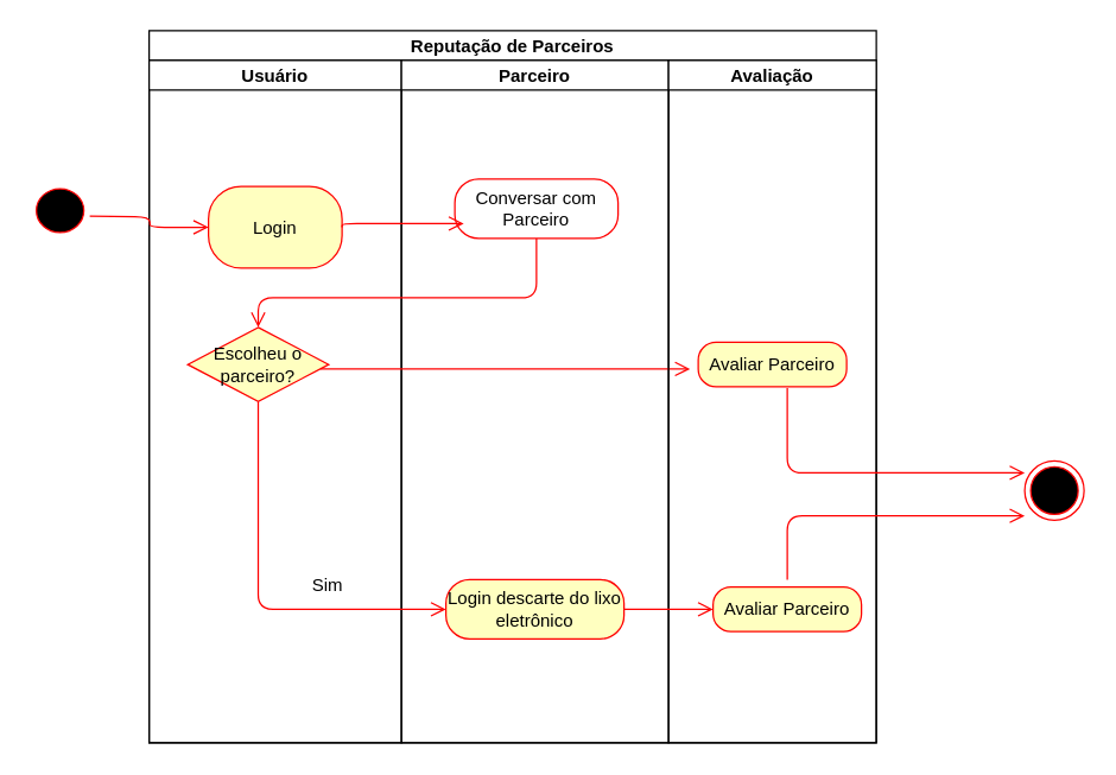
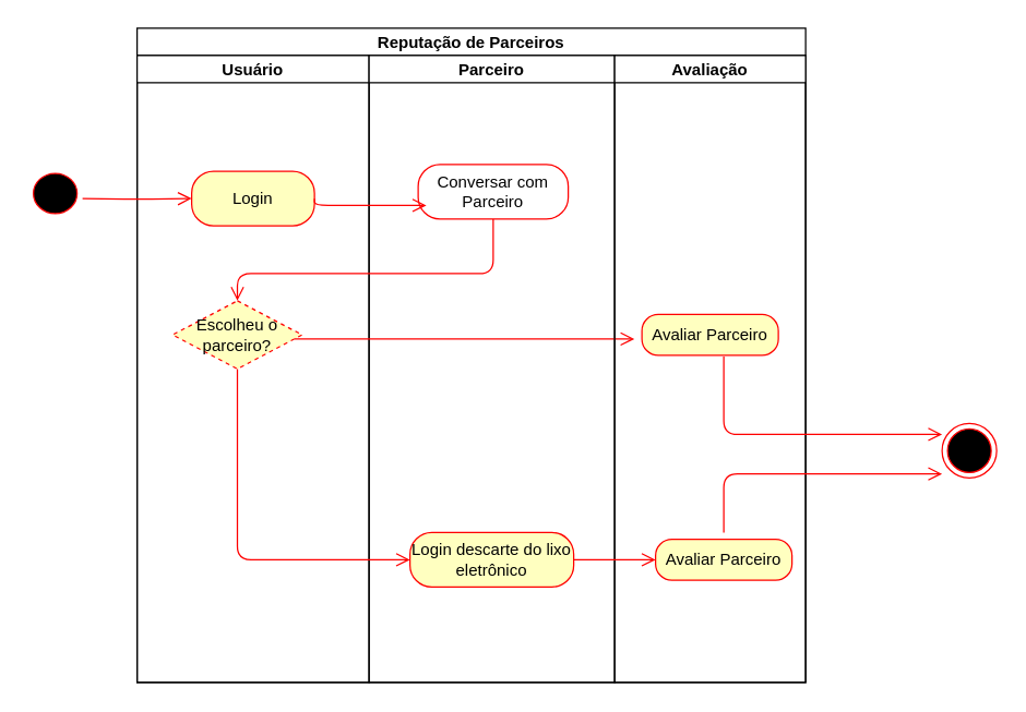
  <mxCell id="0" />
  <mxCell id="1" parent="0" />
  <mxCell id="2" value="Reputação de Parceiros" style="swimlane;childLayout=stackLayout;resizeParent=1;resizeParentMax=0;startSize=20;" parent="1" vertex="1"><mxGeometry x="100" y="20" width="490" height="480" as="geometry" /></mxCell>
  <mxCell id="3" value="Usuário" style="swimlane;startSize=20;" parent="2" vertex="1"><mxGeometry y="20" width="170" height="460" as="geometry" /></mxCell>
- <mxCell id="4" value="&lt;font style=&quot;vertical-align: inherit&quot;&gt;&lt;font style=&quot;vertical-align: inherit&quot;&gt;&lt;font style=&quot;vertical-align: inherit&quot;&gt;&lt;font style=&quot;vertical-align: inherit&quot;&gt;&lt;font style=&quot;vertical-align: inherit&quot;&gt;&lt;font style=&quot;vertical-align: inherit&quot;&gt;Login&lt;/font&gt;&lt;/font&gt;&lt;/font&gt;&lt;/font&gt;&lt;br&gt;&lt;/font&gt;&lt;/font&gt;" style="rounded=1;whiteSpace=wrap;html=1;arcSize=40;fillColor=#FFFFC0;strokeColor=#FF0000;" parent="3" vertex="1"><mxGeometry x="40" y="85" width="90" height="55" as="geometry" /></mxCell>
- <mxCell id="5" value="Escolheu o parceiro?" style="rhombus;whiteSpace=wrap;html=1;fillColor=#FFFFC0;strokeColor=#FF0000;" parent="3" vertex="1"><mxGeometry x="26" y="180" width="95" height="50" as="geometry" /></mxCell>
- <mxCell id="6" value="&lt;span style=&quot;font-weight: normal&quot;&gt;&lt;font style=&quot;font-size: 12px&quot;&gt;Sim&lt;/font&gt;&lt;/span&gt;" style="text;strokeColor=none;fillColor=none;html=1;fontSize=24;fontStyle=1;verticalAlign=middle;align=center;" parent="3" vertex="1"><mxGeometry x="70" y="330" width="100" height="40" as="geometry" /></mxCell>
+ <mxCell id="4" value="&lt;font style=&quot;vertical-align: inherit&quot;&gt;&lt;font style=&quot;vertical-align: inherit&quot;&gt;&lt;font style=&quot;vertical-align: inherit&quot;&gt;&lt;font style=&quot;vertical-align: inherit&quot;&gt;&lt;font style=&quot;vertical-align: inherit&quot;&gt;&lt;font style=&quot;vertical-align: inherit&quot;&gt;Login&lt;/font&gt;&lt;/font&gt;&lt;/font&gt;&lt;/font&gt;&lt;br&gt;&lt;/font&gt;&lt;/font&gt;" style="rounded=1;whiteSpace=wrap;html=1;arcSize=40;fillColor=#FFFFC0;strokeColor=#FF0000;" parent="3" vertex="1"><mxGeometry x="40" y="85" width="90" height="40" as="geometry" /></mxCell>
+ <mxCell id="5" value="Escolheu o parceiro?" style="rhombus;whiteSpace=wrap;html=1;fillColor=#FFFFC0;strokeColor=#FF0000;dashed=1;" parent="3" vertex="1"><mxGeometry x="26" y="180" width="95" height="50" as="geometry" /></mxCell>
  <mxCell id="7" value="Parceiro" style="swimlane;startSize=20;" parent="2" vertex="1"><mxGeometry x="170" y="20" width="180" height="460" as="geometry" /></mxCell>
  <mxCell id="8" value="Conversar com Parceiro" style="rounded=1;whiteSpace=wrap;html=1;arcSize=40;fontColor=#000000;fillColor=#ffffff;strokeColor=#FF0000;" parent="7" vertex="1"><mxGeometry x="36" y="80" width="110" height="40" as="geometry" /></mxCell>
  <mxCell id="9" value="" style="edgeStyle=orthogonalEdgeStyle;html=1;verticalAlign=bottom;endArrow=open;endSize=8;strokeColor=#FF0000;entryX=0;entryY=0.5;entryDx=0;entryDy=0;exitX=1;exitY=0.5;exitDx=0;exitDy=0;" parent="7" source="4" edge="1"><mxGeometry relative="1" as="geometry"><mxPoint x="42" y="110" as="targetPoint" /><mxPoint x="-14" y="110" as="sourcePoint" /><Array as="points"><mxPoint x="-40" y="110" /></Array></mxGeometry></mxCell>
  <mxCell id="10" value="Login descarte do lixo eletrônico" style="rounded=1;whiteSpace=wrap;html=1;arcSize=40;fontColor=#000000;fillColor=#FFFFC0;strokeColor=#FF0000;" parent="7" vertex="1"><mxGeometry x="30" y="350" width="120" height="40" as="geometry" /></mxCell>
  <mxCell id="11" value="" style="edgeStyle=orthogonalEdgeStyle;html=1;verticalAlign=bottom;endArrow=open;endSize=8;strokeColor=#FF0000;" parent="7" edge="1"><mxGeometry relative="1" as="geometry"><mxPoint x="194.5" y="208" as="targetPoint" /><mxPoint x="-54.5" y="208" as="sourcePoint" /><Array as="points"><mxPoint x="-54.5" y="208" /></Array></mxGeometry></mxCell>
  <mxCell id="12" value="" style="edgeStyle=orthogonalEdgeStyle;html=1;verticalAlign=bottom;endArrow=open;endSize=8;strokeColor=#FF0000;exitX=0.5;exitY=1;exitDx=0;exitDy=0;entryX=0.5;entryY=0;entryDx=0;entryDy=0;" parent="2" source="8" target="5" edge="1"><mxGeometry relative="1" as="geometry"><mxPoint x="76" y="190" as="targetPoint" /><mxPoint x="256" y="170" as="sourcePoint" /><Array as="points"><mxPoint x="261" y="180" /><mxPoint x="74" y="180" /></Array></mxGeometry></mxCell>
  <mxCell id="13" value="" style="edgeStyle=orthogonalEdgeStyle;html=1;verticalAlign=bottom;endArrow=open;endSize=8;strokeColor=#FF0000;startArrow=none;exitX=0.5;exitY=1;exitDx=0;exitDy=0;entryX=0;entryY=0.5;entryDx=0;entryDy=0;" parent="2" source="5" target="10" edge="1"><mxGeometry relative="1" as="geometry"><mxPoint x="200" y="340" as="targetPoint" /><mxPoint x="-30" y="135" as="sourcePoint" /><Array as="points"><mxPoint x="74" y="390" /></Array></mxGeometry></mxCell>
  <mxCell id="14" value="Avaliação" style="swimlane;startSize=20;" parent="2" vertex="1"><mxGeometry x="350" y="20" width="140" height="460" as="geometry" /></mxCell>
  <mxCell id="15" value="Avaliar Parceiro" style="rounded=1;whiteSpace=wrap;html=1;arcSize=40;fontColor=#000000;fillColor=#FFFFC0;strokeColor=#FF0000;" parent="14" vertex="1"><mxGeometry x="20" y="190" width="100" height="30" as="geometry" /></mxCell>
  <mxCell id="16" value="Avaliar Parceiro" style="rounded=1;whiteSpace=wrap;html=1;arcSize=40;fontColor=#000000;fillColor=#FFFFC0;strokeColor=#FF0000;" parent="14" vertex="1"><mxGeometry x="30" y="355" width="100" height="30" as="geometry" /></mxCell>
  <mxCell id="17" value="" style="edgeStyle=orthogonalEdgeStyle;html=1;verticalAlign=bottom;endArrow=open;endSize=8;strokeColor=#FF0000;startArrow=none;exitX=1;exitY=0.5;exitDx=0;exitDy=0;" parent="1" source="10" edge="1"><mxGeometry relative="1" as="geometry"><mxPoint x="480" y="410" as="targetPoint" /><mxPoint x="70" y="205" as="sourcePoint" /></mxGeometry></mxCell>
  <mxCell id="18" value="" style="ellipse;html=1;shape=startState;fillColor=#000000;strokeColor=#FF0000;" parent="1" vertex="1"><mxGeometry x="20" y="122.5" width="40" height="37.5" as="geometry" /></mxCell>
  <mxCell id="19" value="" style="edgeStyle=orthogonalEdgeStyle;html=1;verticalAlign=bottom;endArrow=open;endSize=8;strokeColor=#FF0000;entryX=0;entryY=0.5;entryDx=0;entryDy=0;startArrow=none;" parent="1" target="4" edge="1"><mxGeometry relative="1" as="geometry"><mxPoint x="120" y="140" as="targetPoint" /><mxPoint x="60" y="145" as="sourcePoint" /></mxGeometry></mxCell>
  <mxCell id="20" value="" style="ellipse;html=1;shape=endState;fillColor=#000000;strokeColor=#FF0000;" parent="1" vertex="1"><mxGeometry x="690" y="310" width="40" height="40" as="geometry" /></mxCell>
  <mxCell id="21" value="" style="edgeStyle=orthogonalEdgeStyle;html=1;verticalAlign=bottom;endArrow=open;endSize=8;strokeColor=#FF0000;startArrow=none;exitX=0.6;exitY=1.033;exitDx=0;exitDy=0;exitPerimeter=0;" parent="1" source="15" edge="1"><mxGeometry relative="1" as="geometry"><mxPoint x="690" y="318" as="targetPoint" /><mxPoint x="70" y="155" as="sourcePoint" /><Array as="points"><mxPoint x="530" y="318" /></Array></mxGeometry></mxCell>
  <mxCell id="22" value="" style="edgeStyle=orthogonalEdgeStyle;html=1;verticalAlign=bottom;endArrow=open;endSize=8;strokeColor=#FF0000;startArrow=none;" parent="1" edge="1"><mxGeometry relative="1" as="geometry"><mxPoint x="690" y="347.01" as="targetPoint" /><mxPoint x="530" y="390" as="sourcePoint" /><Array as="points"><mxPoint x="530" y="347.01" /></Array></mxGeometry></mxCell>
